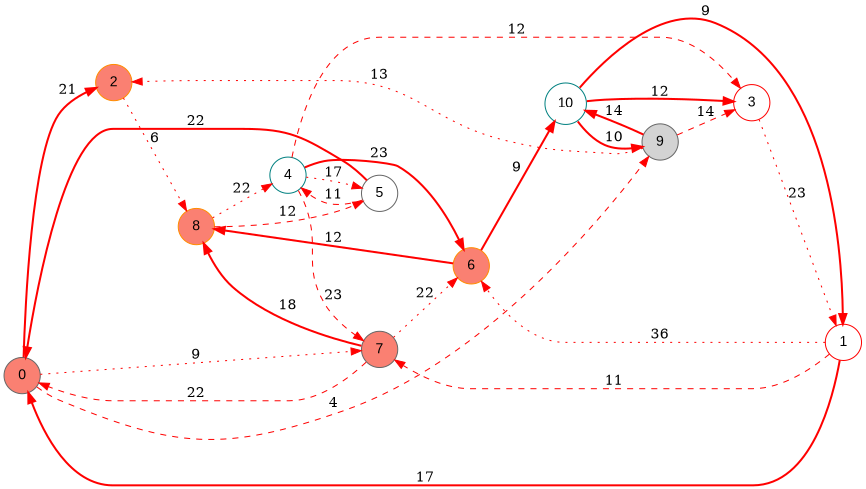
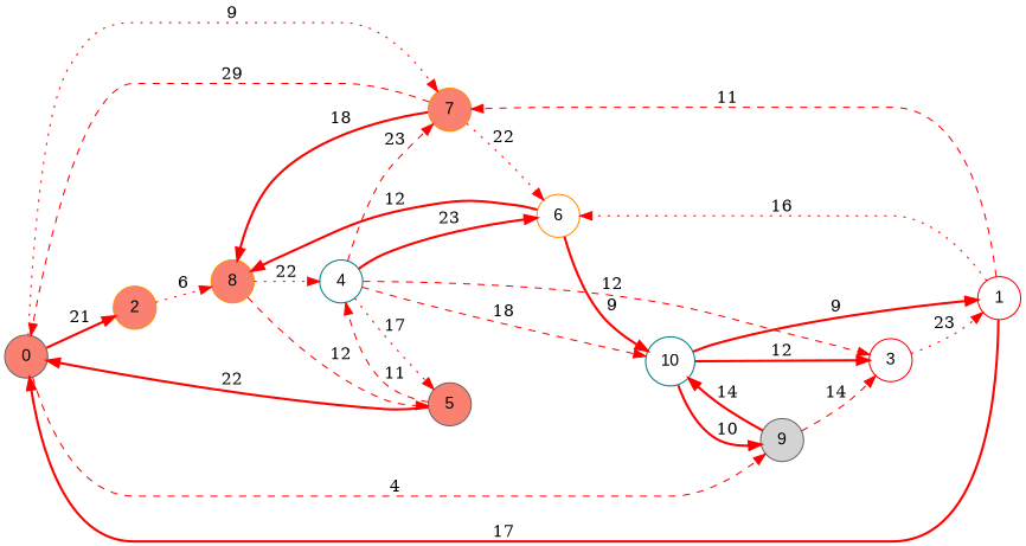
  digraph {
    rankdir=LR
    node [color=darkorange fillcolor=salmon fontname=Arial shape=circle style=filled]
    edge [color=red style=bold]
    0 [color=gray40]
    2
-   7 [color=gray40]
+   7
    9 [color=gray40 fillcolor=lightgrey]
    8
-   6
+   6 [fillcolor=white]
    3 [color=red fillcolor=white]
    10 [color=teal fillcolor=white]
    1 [color=red fillcolor=white]
    4 [color=teal fillcolor=white]
-   5 [color=gray40 fillcolor=white]
+   5 [color=gray40]
    0 -> 2 [label=21]
    0 -> 7 [label=9 style=dotted]
    0 -> 9 [label=4 style=dashed]
    2 -> 8 [label=6 style=dotted]
-   7 -> 0 [label=22 style=dashed]
+   7 -> 0 [label=29 style=dashed]
    7 -> 8 [label=18]
    7 -> 6 [label=22 style=dotted]
-   9 -> 2 [label=13 style=dotted]
    9 -> 3 [label=14 style=dashed]
    9 -> 10 [label=14]
    8 -> 4 [label=22 style=dotted]
    8 -> 5 [label=12 style=dashed]
    6 -> 8 [label=12]
    6 -> 10 [label=9]
    3 -> 1 [label=23 style=dotted]
    10 -> 9 [label=10]
    10 -> 3 [label=12]
    10 -> 1 [label=9]
    1 -> 0 [label=17]
    1 -> 7 [label=11 style=dashed]
-   1 -> 6 [label=36 style=dotted]
+   1 -> 6 [label=16 style=dotted]
    4 -> 7 [label=23 style=dashed]
    4 -> 6 [label=23]
    4 -> 3 [label=12 style=dashed]
+   4 -> 10 [label=18 style=dashed]
    4 -> 5 [label=17 style=dotted]
    5 -> 0 [label=22]
    5 -> 4 [label=11 style=dashed]
  }
